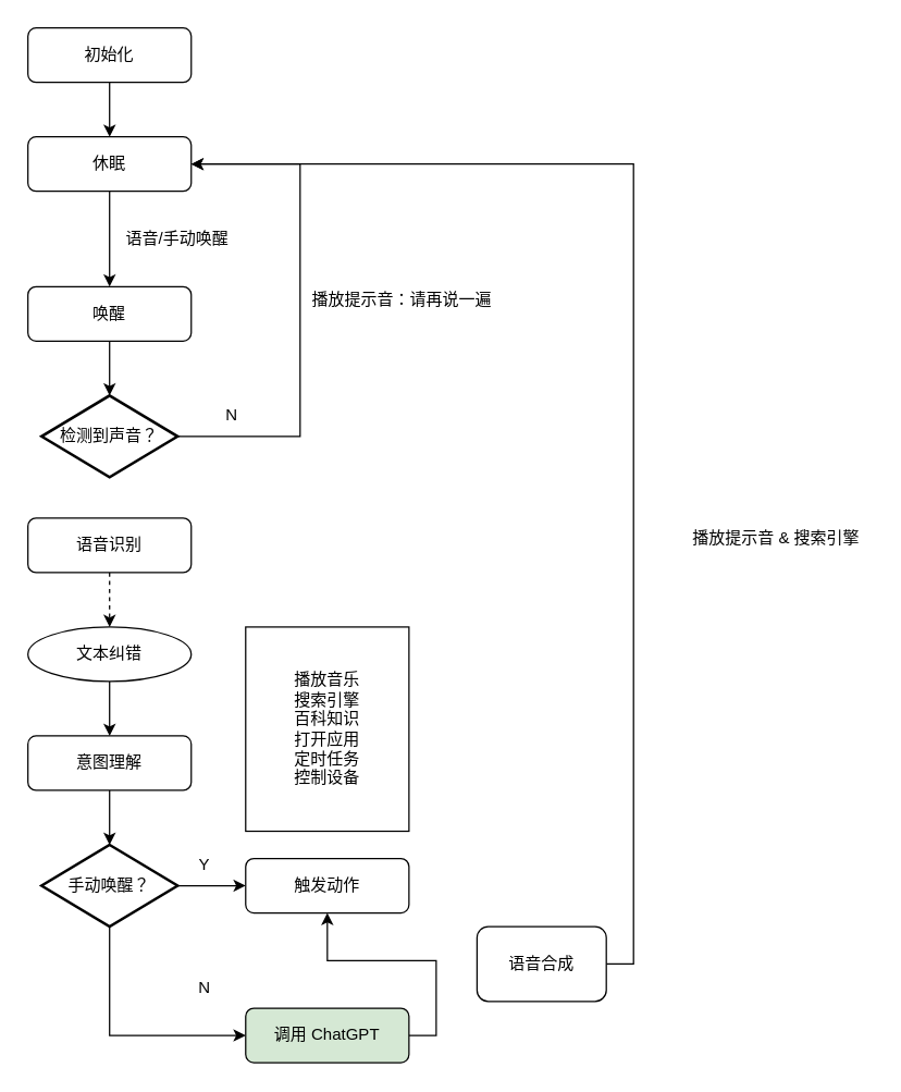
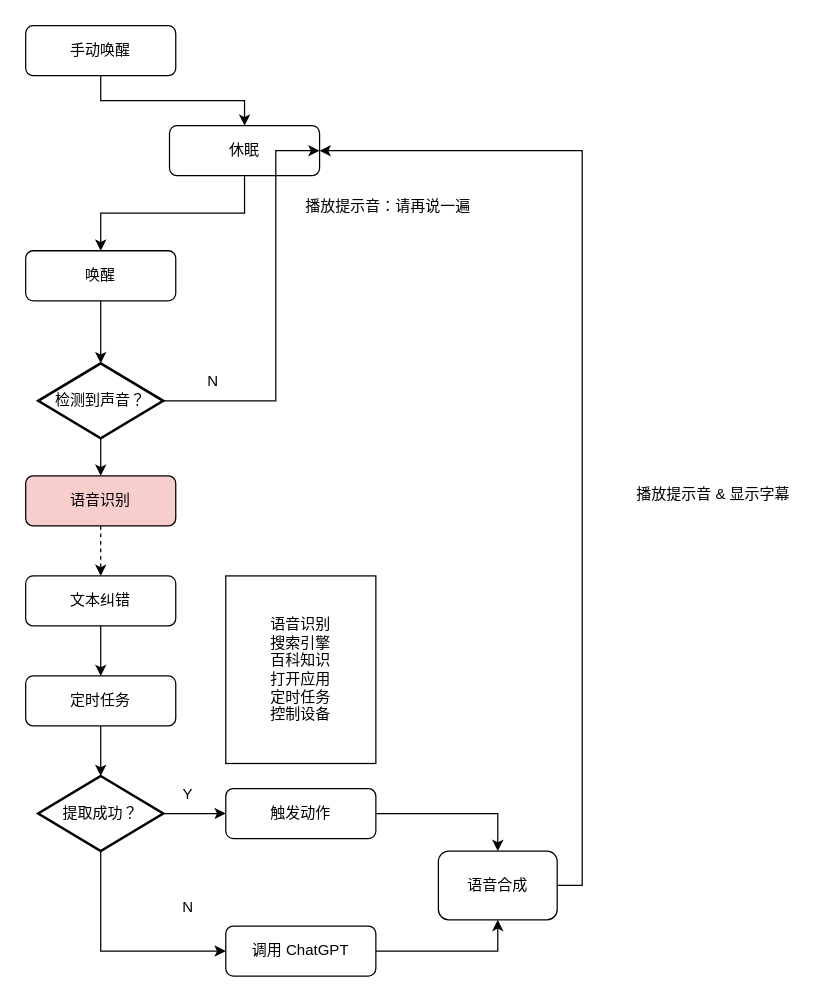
  <mxCell id="0" />
  <mxCell id="1" parent="0" />
  <mxCell id="2" style="edgeStyle=orthogonalEdgeStyle;rounded=0;orthogonalLoop=1;jettySize=auto;html=1;exitX=0.5;exitY=1;exitDx=0;exitDy=0;entryX=0.5;entryY=0;entryDx=0;entryDy=0;" edge="1" parent="1" source="3" target="5"><mxGeometry relative="1" as="geometry" /></mxCell>
- <mxCell id="3" value="初始化" style="rounded=1;whiteSpace=wrap;html=1;" vertex="1" parent="1"><mxGeometry x="20" y="20" width="120" height="40" as="geometry" /></mxCell>
+ <mxCell id="3" value="手动唤醒" style="rounded=1;whiteSpace=wrap;html=1;" vertex="1" parent="1"><mxGeometry x="20" y="20" width="120" height="40" as="geometry" /></mxCell>
  <mxCell id="4" style="edgeStyle=orthogonalEdgeStyle;rounded=0;orthogonalLoop=1;jettySize=auto;html=1;exitX=0.5;exitY=1;exitDx=0;exitDy=0;entryX=0.5;entryY=0;entryDx=0;entryDy=0;" edge="1" parent="1" source="5" target="10"><mxGeometry relative="1" as="geometry" /></mxCell>
- <mxCell id="5" value="休眠" style="rounded=1;whiteSpace=wrap;html=1;" vertex="1" parent="1"><mxGeometry x="20" y="100" width="120" height="40" as="geometry" /></mxCell>
+ <mxCell id="5" value="休眠" style="rounded=1;whiteSpace=wrap;html=1;" vertex="1" parent="1"><mxGeometry x="135" y="100" width="120" height="40" as="geometry" /></mxCell>
  <mxCell id="6" style="edgeStyle=orthogonalEdgeStyle;rounded=0;orthogonalLoop=1;jettySize=auto;html=1;exitX=1;exitY=0.5;exitDx=0;exitDy=0;exitPerimeter=0;entryX=1;entryY=0.5;entryDx=0;entryDy=0;" edge="1" parent="1" source="8" target="5"><mxGeometry relative="1" as="geometry"><Array as="points"><mxPoint x="220" y="320" /><mxPoint x="220" y="120" /></Array></mxGeometry></mxCell>
+ <mxCell id="7" style="edgeStyle=orthogonalEdgeStyle;rounded=0;orthogonalLoop=1;jettySize=auto;html=1;exitX=0.5;exitY=1;exitDx=0;exitDy=0;exitPerimeter=0;entryX=0.5;entryY=0;entryDx=0;entryDy=0;" edge="1" parent="1" source="8" target="22"><mxGeometry relative="1" as="geometry" /></mxCell>
  <mxCell id="8" value="检测到声音？" style="strokeWidth=2;html=1;shape=mxgraph.flowchart.decision;whiteSpace=wrap;" vertex="1" parent="1"><mxGeometry x="30" y="290" width="100" height="60" as="geometry" /></mxCell>
  <mxCell id="9" style="edgeStyle=orthogonalEdgeStyle;rounded=0;orthogonalLoop=1;jettySize=auto;html=1;exitX=0.5;exitY=1;exitDx=0;exitDy=0;entryX=0.5;entryY=0;entryDx=0;entryDy=0;entryPerimeter=0;" edge="1" parent="1" source="10" target="8"><mxGeometry relative="1" as="geometry" /></mxCell>
- <mxCell id="10" value="唤醒" style="rounded=1;whiteSpace=wrap;html=1;" vertex="1" parent="1"><mxGeometry x="20" y="210" width="120" height="40" as="geometry" /></mxCell>
- <mxCell id="11" value="语音/手动唤醒" style="text;html=1;strokeColor=none;fillColor=none;align=center;verticalAlign=middle;whiteSpace=wrap;rounded=0;" vertex="1" parent="1"><mxGeometry x="70" y="160" width="120" height="30" as="geometry" /></mxCell>
- <mxCell id="12" value="播放提示音：请再说一遍" style="text;html=1;strokeColor=none;fillColor=none;align=center;verticalAlign=middle;whiteSpace=wrap;rounded=0;" vertex="1" parent="1"><mxGeometry x="210" y="205" width="170" height="30" as="geometry" /></mxCell>
+ <mxCell id="10" value="唤醒" style="rounded=1;whiteSpace=wrap;html=1;" vertex="1" parent="1"><mxGeometry x="20" y="200" width="120" height="40" as="geometry" /></mxCell>
+ <mxCell id="12" value="播放提示音：请再说一遍" style="text;html=1;strokeColor=none;fillColor=none;align=center;verticalAlign=middle;whiteSpace=wrap;rounded=0;" vertex="1" parent="1"><mxGeometry x="225" y="150" width="170" height="30" as="geometry" /></mxCell>
  <mxCell id="13" value="N" style="text;html=1;strokeColor=none;fillColor=none;align=center;verticalAlign=middle;whiteSpace=wrap;rounded=0;" vertex="1" parent="1"><mxGeometry x="140" y="290" width="60" height="30" as="geometry" /></mxCell>
  <mxCell id="14" style="edgeStyle=orthogonalEdgeStyle;rounded=0;orthogonalLoop=1;jettySize=auto;html=1;exitX=0.5;exitY=1;exitDx=0;exitDy=0;entryX=0.5;entryY=0;entryDx=0;entryDy=0;" edge="1" parent="1" source="15" target="17"><mxGeometry relative="1" as="geometry" /></mxCell>
- <mxCell id="15" value="文本纠错" style="ellipse;whiteSpace=wrap;html=1;" vertex="1" parent="1"><mxGeometry x="20" y="460" width="120" height="40" as="geometry" /></mxCell>
+ <mxCell id="15" value="文本纠错" style="rounded=1;whiteSpace=wrap;html=1;" vertex="1" parent="1"><mxGeometry x="20" y="460" width="120" height="40" as="geometry" /></mxCell>
  <mxCell id="16" style="edgeStyle=orthogonalEdgeStyle;rounded=0;orthogonalLoop=1;jettySize=auto;html=1;exitX=0.5;exitY=1;exitDx=0;exitDy=0;entryX=0.5;entryY=0;entryDx=0;entryDy=0;entryPerimeter=0;" edge="1" parent="1" source="17" target="20"><mxGeometry relative="1" as="geometry" /></mxCell>
- <mxCell id="17" value="意图理解" style="rounded=1;whiteSpace=wrap;html=1;" vertex="1" parent="1"><mxGeometry x="20" y="540" width="120" height="40" as="geometry" /></mxCell>
+ <mxCell id="17" value="定时任务" style="rounded=1;whiteSpace=wrap;html=1;" vertex="1" parent="1"><mxGeometry x="20" y="540" width="120" height="40" as="geometry" /></mxCell>
  <mxCell id="18" style="edgeStyle=orthogonalEdgeStyle;rounded=0;orthogonalLoop=1;jettySize=auto;html=1;exitX=1;exitY=0.5;exitDx=0;exitDy=0;exitPerimeter=0;" edge="1" parent="1" source="20" target="24"><mxGeometry relative="1" as="geometry" /></mxCell>
  <mxCell id="19" style="edgeStyle=orthogonalEdgeStyle;rounded=0;orthogonalLoop=1;jettySize=auto;html=1;exitX=0.5;exitY=1;exitDx=0;exitDy=0;exitPerimeter=0;entryX=0;entryY=0.5;entryDx=0;entryDy=0;" edge="1" parent="1" source="20" target="27"><mxGeometry relative="1" as="geometry" /></mxCell>
- <mxCell id="20" value="手动唤醒？" style="strokeWidth=2;html=1;shape=mxgraph.flowchart.decision;whiteSpace=wrap;" vertex="1" parent="1"><mxGeometry x="30" y="620" width="100" height="60" as="geometry" /></mxCell>
+ <mxCell id="20" value="提取成功？" style="strokeWidth=2;html=1;shape=mxgraph.flowchart.decision;whiteSpace=wrap;" vertex="1" parent="1"><mxGeometry x="30" y="620" width="100" height="60" as="geometry" /></mxCell>
  <mxCell id="21" style="edgeStyle=orthogonalEdgeStyle;rounded=0;orthogonalLoop=1;jettySize=auto;html=1;exitX=0.5;exitY=1;exitDx=0;exitDy=0;dashed=1;" edge="1" parent="1" source="22" target="15"><mxGeometry relative="1" as="geometry" /></mxCell>
- <mxCell id="22" value="语音识别" style="rounded=1;whiteSpace=wrap;html=1;" vertex="1" parent="1"><mxGeometry x="20" y="380" width="120" height="40" as="geometry" /></mxCell>
+ <mxCell id="22" value="语音识别" style="rounded=1;whiteSpace=wrap;html=1;fillColor=#f8cecc;" vertex="1" parent="1"><mxGeometry x="20" y="380" width="120" height="40" as="geometry" /></mxCell>
+ <mxCell id="23" style="edgeStyle=orthogonalEdgeStyle;rounded=0;orthogonalLoop=1;jettySize=auto;html=1;exitX=1;exitY=0.5;exitDx=0;exitDy=0;entryX=0.5;entryY=0;entryDx=0;entryDy=0;" edge="1" parent="1" source="24" target="30"><mxGeometry relative="1" as="geometry" /></mxCell>
  <mxCell id="24" value="触发动作" style="rounded=1;whiteSpace=wrap;html=1;" vertex="1" parent="1"><mxGeometry x="180" y="630" width="120" height="40" as="geometry" /></mxCell>
  <mxCell id="25" value="Y" style="text;html=1;strokeColor=none;fillColor=none;align=center;verticalAlign=middle;whiteSpace=wrap;rounded=0;" vertex="1" parent="1"><mxGeometry x="120" y="620" width="60" height="30" as="geometry" /></mxCell>
- <mxCell id="26" style="edgeStyle=orthogonalEdgeStyle;rounded=0;orthogonalLoop=1;jettySize=auto;html=1;exitX=1;exitY=0.5;exitDx=0;exitDy=0;" edge="1" parent="1" source="27" target="24"><mxGeometry relative="1" as="geometry" /></mxCell>
- <mxCell id="27" value="调用 ChatGPT" style="rounded=1;whiteSpace=wrap;html=1;fillColor=#d5e8d4;" vertex="1" parent="1"><mxGeometry x="180" y="740" width="120" height="40" as="geometry" /></mxCell>
+ <mxCell id="26" style="edgeStyle=orthogonalEdgeStyle;rounded=0;orthogonalLoop=1;jettySize=auto;html=1;exitX=1;exitY=0.5;exitDx=0;exitDy=0;entryX=0.5;entryY=1;entryDx=0;entryDy=0;" edge="1" parent="1" source="27" target="30"><mxGeometry relative="1" as="geometry" /></mxCell>
+ <mxCell id="27" value="调用 ChatGPT" style="rounded=1;whiteSpace=wrap;html=1;" vertex="1" parent="1"><mxGeometry x="180" y="740" width="120" height="40" as="geometry" /></mxCell>
  <mxCell id="28" value="N" style="text;html=1;strokeColor=none;fillColor=none;align=center;verticalAlign=middle;whiteSpace=wrap;rounded=0;" vertex="1" parent="1"><mxGeometry x="120" y="710" width="60" height="30" as="geometry" /></mxCell>
  <mxCell id="29" style="edgeStyle=orthogonalEdgeStyle;rounded=0;orthogonalLoop=1;jettySize=auto;html=1;exitX=1;exitY=0.5;exitDx=0;exitDy=0;entryX=1;entryY=0.5;entryDx=0;entryDy=0;" edge="1" parent="1" source="30" target="5"><mxGeometry relative="1" as="geometry" /></mxCell>
  <mxCell id="30" value="语音合成" style="rounded=1;whiteSpace=wrap;html=1;" vertex="1" parent="1"><mxGeometry x="350" y="680" width="95" height="55" as="geometry" /></mxCell>
- <mxCell id="31" value="播放提示音 &amp;amp; 搜索引擎" style="text;html=1;strokeColor=none;fillColor=none;align=center;verticalAlign=middle;whiteSpace=wrap;rounded=0;" vertex="1" parent="1"><mxGeometry x="500" y="380" width="140" height="30" as="geometry" /></mxCell>
- <mxCell id="32" value="播放音乐&lt;br&gt;搜索引擎&lt;br&gt;百科知识&lt;br&gt;打开应用&lt;br&gt;定时任务&lt;br&gt;控制设备" style="rounded=0;whiteSpace=wrap;html=1;" vertex="1" parent="1"><mxGeometry x="180" y="460" width="120" height="150" as="geometry" /></mxCell>
+ <mxCell id="31" value="播放提示音 &amp;amp; 显示字幕" style="text;html=1;strokeColor=none;fillColor=none;align=center;verticalAlign=middle;whiteSpace=wrap;rounded=0;" vertex="1" parent="1"><mxGeometry x="500" y="380" width="140" height="30" as="geometry" /></mxCell>
+ <mxCell id="32" value="语音识别&lt;br&gt;搜索引擎&lt;br&gt;百科知识&lt;br&gt;打开应用&lt;br&gt;定时任务&lt;br&gt;控制设备" style="rounded=0;whiteSpace=wrap;html=1;" vertex="1" parent="1"><mxGeometry x="180" y="460" width="120" height="150" as="geometry" /></mxCell>
